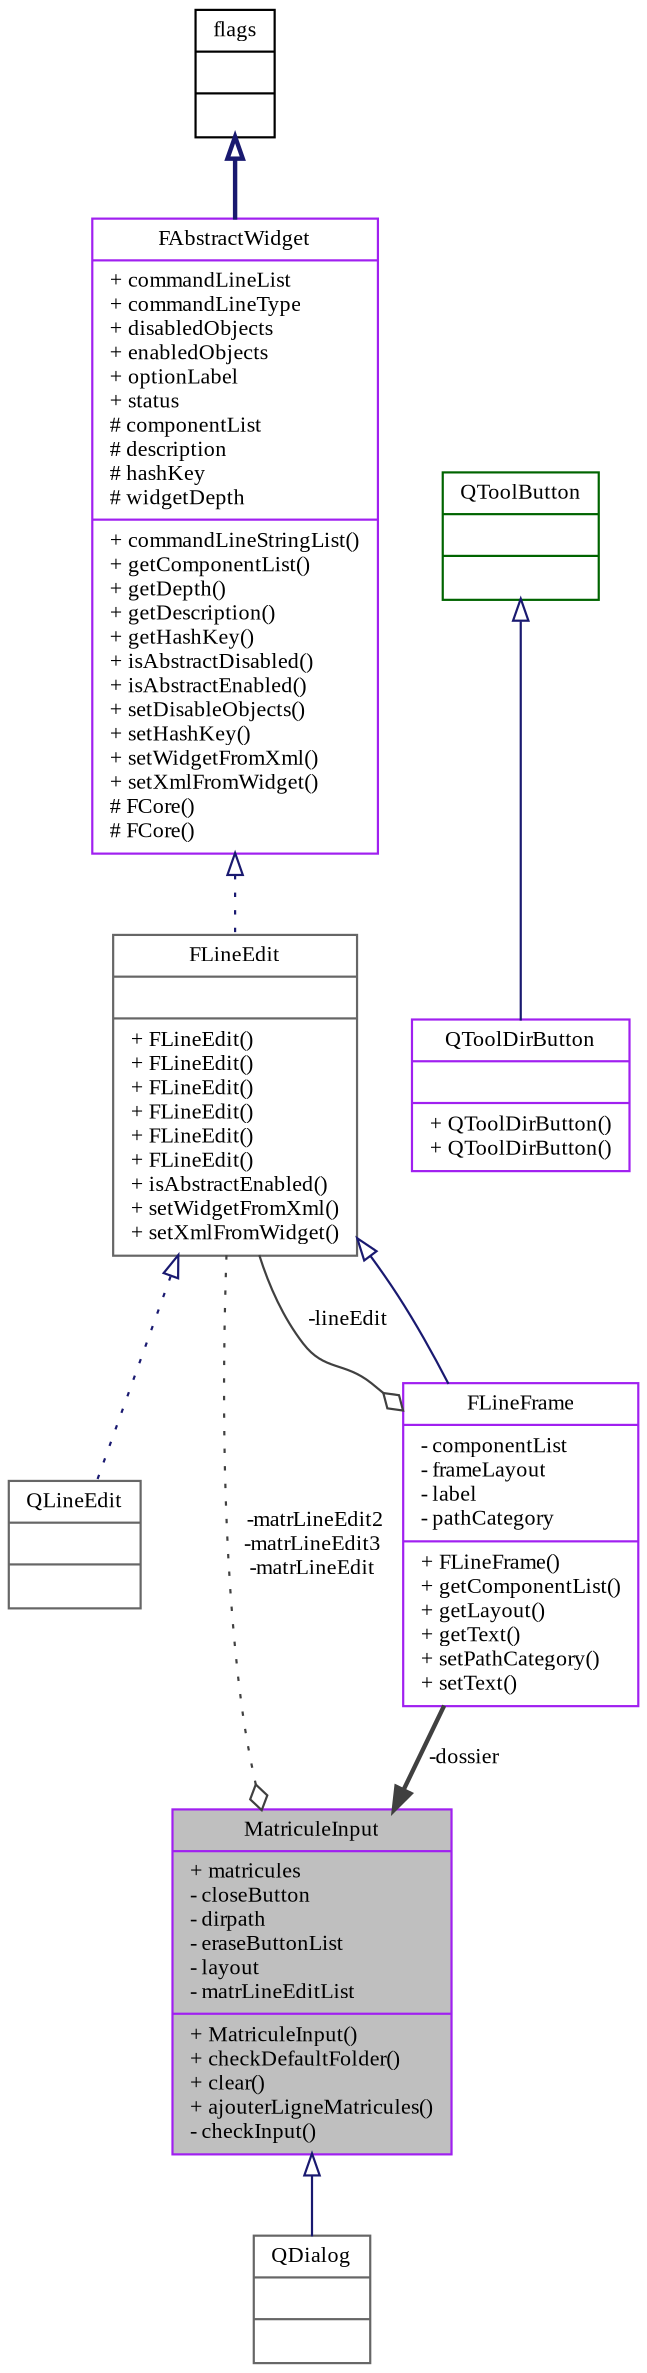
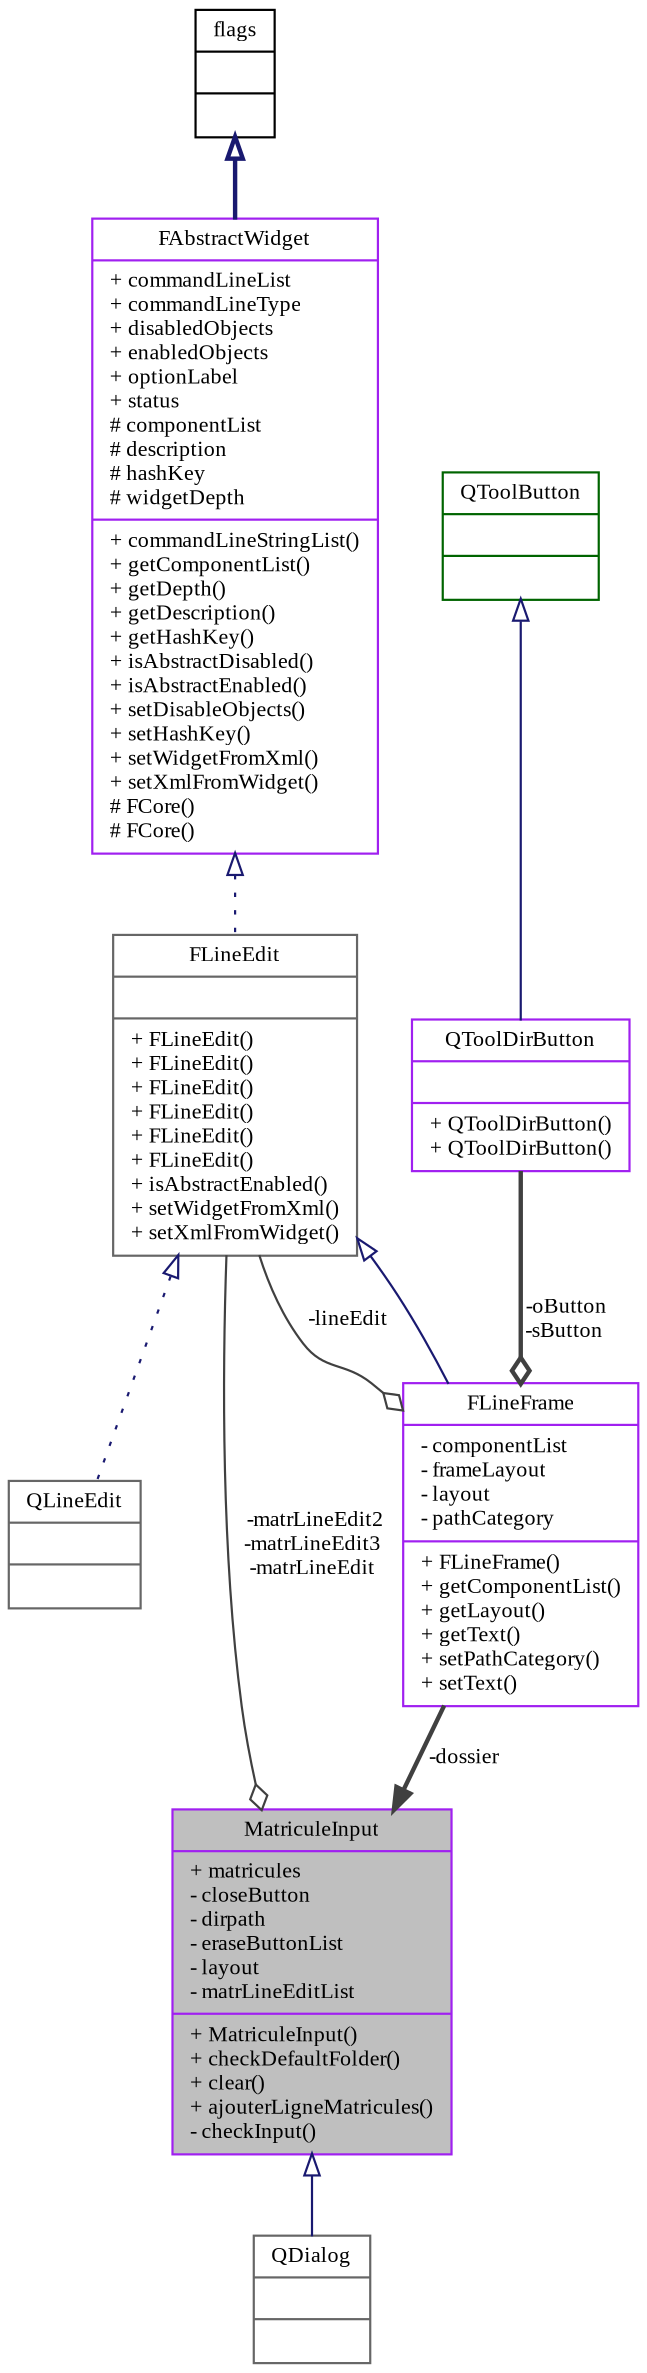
  digraph {
    fontname="Liberation Serif"
    node [color=purple fillcolor=white fontname="Liberation Serif" fontsize=10 shape=record style=filled]
    edge [arrowtail=onormal color=midnightblue dir=back fontname="Liberation Serif" fontsize=10 labelfontname=Helvetica labelfontsize=10 style=solid]
    n1 [fillcolor=grey75 fontcolor=black height=0.2 label="{MatriculeInput\n|+ matricules\l- closeButton\l- dirpath\l- eraseButtonList\l- layout\l- matrLineEditList\l|+ MatriculeInput()\l+ checkDefaultFolder()\l+ clear()\l+ ajouterLigneMatricules()\l- checkInput()\l}" width=0.4]
    n2 [color=gray40 height=0.2 label="{QDialog\n||}" width=0.4]
-   n3 [height=0.2 label="{FLineFrame\n|- componentList\l- frameLayout\l- label\l- pathCategory\l|+ FLineFrame()\l+ getComponentList()\l+ getLayout()\l+ getText()\l+ setPathCategory()\l+ setText()\l}" width=0.4]
+   n3 [height=0.2 label="{FLineFrame\n|- componentList\l- frameLayout\l- layout\l- pathCategory\l|+ FLineFrame()\l+ getComponentList()\l+ getLayout()\l+ getText()\l+ setPathCategory()\l+ setText()\l}" width=0.4]
    n4 [color=gray40 height=0.2 label="{FLineEdit\n||+ FLineEdit()\l+ FLineEdit()\l+ FLineEdit()\l+ FLineEdit()\l+ FLineEdit()\l+ FLineEdit()\l+ isAbstractEnabled()\l+ setWidgetFromXml()\l+ setXmlFromWidget()\l}" width=0.4]
    n5 [color=gray40 height=0.2 label="{QLineEdit\n||}" width=0.4]
    n6 [height=0.2 label="{FAbstractWidget\n|+ commandLineList\l+ commandLineType\l+ disabledObjects\l+ enabledObjects\l+ optionLabel\l+ status\l# componentList\l# description\l# hashKey\l# widgetDepth\l|+ commandLineStringList()\l+ getComponentList()\l+ getDepth()\l+ getDescription()\l+ getHashKey()\l+ isAbstractDisabled()\l+ isAbstractEnabled()\l+ setDisableObjects()\l+ setHashKey()\l+ setWidgetFromXml()\l+ setXmlFromWidget()\l# FCore()\l# FCore()\l}" width=0.4]
    n7 [color=black height=0.2 label="{flags\n||}" width=0.4]
    n8 [height=0.2 label="{QToolDirButton\n||+ QToolDirButton()\l+ QToolDirButton()\l}" width=0.4]
    n9 [color=darkgreen height=0.2 label="{QToolButton\n||}" width=0.4]
    n1 -> n2
    n3 -> n1 [arrowhead=normal color=grey25 label=" -dossier" style=bold arrowtail="" dir=""]
-   n4 -> n1 [arrowhead=odiamond color=grey25 label=" -matrLineEdit2\n-matrLineEdit3\n-matrLineEdit" style=dotted arrowtail="" dir=""]
+   n4 -> n1 [arrowhead=odiamond color=grey25 label=" -matrLineEdit2\n-matrLineEdit3\n-matrLineEdit" arrowtail="" dir=""]
    n4 -> n3
    n4 -> n3 [arrowhead=odiamond color=grey25 label=" -lineEdit" arrowtail="" dir=""]
    n4 -> n5 [style=dotted]
    n6 -> n4 [style=dotted]
    n7 -> n6 [style=bold]
+   n8 -> n3 [arrowhead=odiamond color=grey25 label=" -oButton\n-sButton" style=bold arrowtail="" dir=""]
    n9 -> n8
  }
